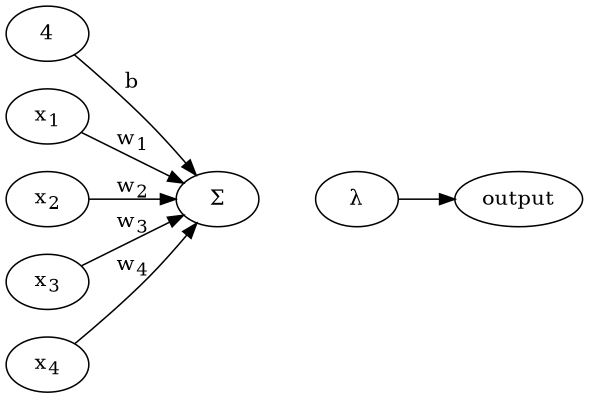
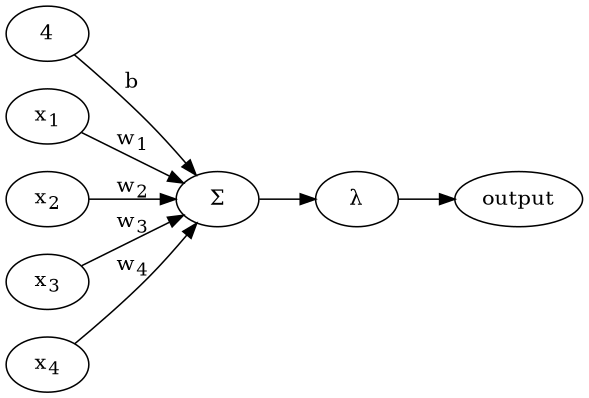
  digraph {
    rankdir=LR
    "Σ"
    "λ"
    output
    n4 [label=4]
    n5 [label=<x<SUB>1</SUB>>]
    n6 [label=<x<SUB>2</SUB>>]
    n7 [label=<x<SUB>3</SUB>>]
    n8 [label=<x<SUB>4</SUB>>]
+   "Σ" -> "λ"
    "λ" -> output
    n4 -> "Σ" [label=b]
    n5 -> "Σ" [label=<w<SUB>1</SUB>>]
    n6 -> "Σ" [label=<w<SUB>2</SUB>>]
    n7 -> "Σ" [label=<w<SUB>3</SUB>>]
    n8 -> "Σ" [label=<w<SUB>4</SUB>>]
  }
